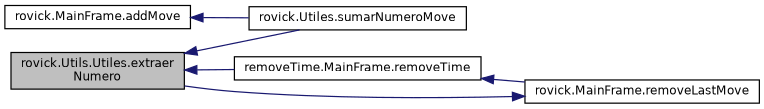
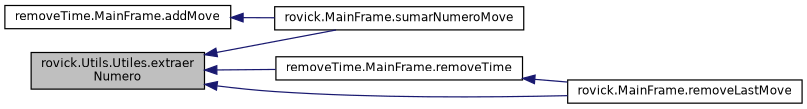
  digraph {
    rankdir=LR
    node [color=black fillcolor=white fontname=Helvetica fontsize=10 shape=record style=filled]
    edge [color=midnightblue dir=back fontname=Helvetica fontsize=10 labelfontname=Helvetica labelfontsize=10 style=solid]
    n1 [fillcolor=grey75 fontcolor=black height=0.2 label="rovick.Utils.Utiles.extraer\lNumero" width=0.4]
-   n2 [height=0.2 label="rovick.Utiles.sumarNumeroMove" width=0.4]
+   n2 [height=0.2 label="rovick.MainFrame.sumarNumeroMove" width=0.4]
    n3 [height=0.2 label="removeTime.MainFrame.removeTime" width=0.4]
    n4 [height=0.2 label="rovick.MainFrame.removeLastMove" width=0.4]
-   n5 [height=0.2 label="rovick.MainFrame.addMove" width=0.4]
+   n5 [height=0.2 label="removeTime.MainFrame.addMove" width=0.4]
    n1 -> n2
    n1 -> n3
-   n4 -> n1
+   n1 -> n4
    n3 -> n4
    n5 -> n2
  }
